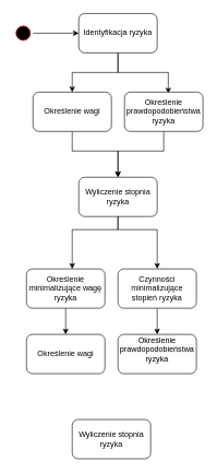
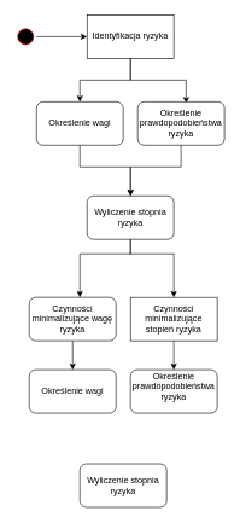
  <mxCell id="0" />
  <mxCell id="1" parent="0" />
  <mxCell id="2" value="" style="edgeStyle=orthogonalEdgeStyle;rounded=0;orthogonalLoop=1;jettySize=auto;html=1;" edge="1" parent="1" source="3" target="6"><mxGeometry relative="1" as="geometry" /></mxCell>
  <mxCell id="3" value="" style="ellipse;html=1;shape=startState;fillColor=#000000;strokeColor=#ff0000;" vertex="1" parent="1"><mxGeometry x="20" y="35" width="30" height="30" as="geometry" /></mxCell>
  <mxCell id="4" value="" style="edgeStyle=orthogonalEdgeStyle;rounded=0;orthogonalLoop=1;jettySize=auto;html=1;" edge="1" parent="1" source="6" target="8"><mxGeometry relative="1" as="geometry" /></mxCell>
  <mxCell id="5" style="edgeStyle=orthogonalEdgeStyle;rounded=0;orthogonalLoop=1;jettySize=auto;html=1;entryX=0.558;entryY=0.033;entryDx=0;entryDy=0;entryPerimeter=0;" edge="1" parent="1" source="6" target="10"><mxGeometry relative="1" as="geometry"><mxPoint x="270" y="120" as="targetPoint" /><Array as="points"><mxPoint x="180" y="110" /><mxPoint x="257" y="110" /></Array></mxGeometry></mxCell>
- <mxCell id="6" value="Identyfikacja ryzyka" style="rounded=1;whiteSpace=wrap;html=1;" vertex="1" parent="1"><mxGeometry x="120" y="20" width="120" height="60" as="geometry" /></mxCell>
+ <mxCell id="6" value="Identyfikacja ryzyka" style="whiteSpace=wrap;html=1;rounded=0;" vertex="1" parent="1"><mxGeometry x="120" y="20" width="120" height="60" as="geometry" /></mxCell>
  <mxCell id="7" style="edgeStyle=orthogonalEdgeStyle;rounded=0;orthogonalLoop=1;jettySize=auto;html=1;entryX=0.5;entryY=0;entryDx=0;entryDy=0;" edge="1" parent="1" source="8" target="11"><mxGeometry relative="1" as="geometry"><Array as="points"><mxPoint x="110" y="230" /><mxPoint x="180" y="230" /></Array></mxGeometry></mxCell>
  <mxCell id="8" value="Określenie wagi" style="whiteSpace=wrap;html=1;rounded=1;" vertex="1" parent="1"><mxGeometry x="50" y="140" width="120" height="60" as="geometry" /></mxCell>
  <mxCell id="9" style="edgeStyle=orthogonalEdgeStyle;rounded=0;orthogonalLoop=1;jettySize=auto;html=1;entryX=0.5;entryY=0;entryDx=0;entryDy=0;" edge="1" parent="1" source="10" target="11"><mxGeometry relative="1" as="geometry"><mxPoint x="180" y="230" as="targetPoint" /><Array as="points"><mxPoint x="250" y="230" /><mxPoint x="180" y="230" /></Array></mxGeometry></mxCell>
  <mxCell id="10" value="Określenie prawdopodobieństwa ryzyka" style="rounded=1;whiteSpace=wrap;html=1;" vertex="1" parent="1"><mxGeometry x="190" y="140" width="120" height="60" as="geometry" /></mxCell>
  <mxCell id="11" value="Wyliczenie stopnia ryzyka" style="rounded=1;whiteSpace=wrap;html=1;" vertex="1" parent="1"><mxGeometry x="120" y="270" width="120" height="60" as="geometry" /></mxCell>
  <mxCell id="12" value="" style="edgeStyle=orthogonalEdgeStyle;rounded=0;orthogonalLoop=1;jettySize=auto;html=1;exitX=0.5;exitY=1;exitDx=0;exitDy=0;" edge="1" parent="1" target="15" source="11"><mxGeometry relative="1" as="geometry"><mxPoint x="170" y="350" as="sourcePoint" /><Array as="points"><mxPoint x="180" y="350" /><mxPoint x="110" y="350" /></Array></mxGeometry></mxCell>
  <mxCell id="13" style="edgeStyle=orthogonalEdgeStyle;rounded=0;orthogonalLoop=1;jettySize=auto;html=1;entryX=0.5;entryY=0;entryDx=0;entryDy=0;exitX=0.5;exitY=1;exitDx=0;exitDy=0;" edge="1" parent="1" target="17" source="11"><mxGeometry relative="1" as="geometry"><mxPoint x="260" y="390" as="targetPoint" /><mxPoint x="170" y="350" as="sourcePoint" /><Array as="points"><mxPoint x="180" y="350" /><mxPoint x="240" y="350" /></Array></mxGeometry></mxCell>
  <mxCell id="14" value="" style="edgeStyle=orthogonalEdgeStyle;rounded=0;orthogonalLoop=1;jettySize=auto;html=1;" edge="1" parent="1" source="15" target="18"><mxGeometry relative="1" as="geometry" /></mxCell>
- <mxCell id="15" value="Określenie minimalizujące wagę ryzyka" style="whiteSpace=wrap;html=1;rounded=1;" vertex="1" parent="1"><mxGeometry x="40" y="410" width="120" height="60" as="geometry" /></mxCell>
+ <mxCell id="15" value="Czynności minimalizujące wagę ryzyka" style="whiteSpace=wrap;html=1;rounded=1;" vertex="1" parent="1"><mxGeometry x="40" y="410" width="120" height="60" as="geometry" /></mxCell>
  <mxCell id="16" value="" style="edgeStyle=orthogonalEdgeStyle;rounded=0;orthogonalLoop=1;jettySize=auto;html=1;" edge="1" parent="1" source="17" target="19"><mxGeometry relative="1" as="geometry" /></mxCell>
- <mxCell id="17" value="Czynności minimalizujące stopień ryzyka" style="rounded=1;whiteSpace=wrap;html=1;" vertex="1" parent="1"><mxGeometry x="180" y="410" width="120" height="60" as="geometry" /></mxCell>
+ <mxCell id="17" value="Czynności minimalizujące stopień ryzyka" style="whiteSpace=wrap;html=1;rounded=0;" vertex="1" parent="1"><mxGeometry x="180" y="410" width="120" height="60" as="geometry" /></mxCell>
  <mxCell id="18" value="Określenie wagi" style="whiteSpace=wrap;html=1;rounded=1;" vertex="1" parent="1"><mxGeometry x="40" y="510" width="120" height="60" as="geometry" /></mxCell>
  <mxCell id="19" value="&#10;&lt;span style=&quot;color: rgb(0, 0, 0); font-family: Helvetica; font-size: 12px; font-style: normal; font-variant-ligatures: normal; font-variant-caps: normal; font-weight: 400; letter-spacing: normal; orphans: 2; text-align: center; text-indent: 0px; text-transform: none; widows: 2; word-spacing: 0px; -webkit-text-stroke-width: 0px; background-color: rgb(248, 249, 250); text-decoration-thickness: initial; text-decoration-style: initial; text-decoration-color: initial; float: none; display: inline !important;&quot;&gt;Określenie prawdopodobieństwa ryzyka&lt;/span&gt;&#10;&#10;" style="whiteSpace=wrap;html=1;rounded=1;" vertex="1" parent="1"><mxGeometry x="180" y="510" width="120" height="60" as="geometry" /></mxCell>
  <mxCell id="20" value="Wyliczenie stopnia ryzyka" style="rounded=1;whiteSpace=wrap;html=1;" vertex="1" parent="1"><mxGeometry x="110" y="640" width="120" height="60" as="geometry" /></mxCell>
